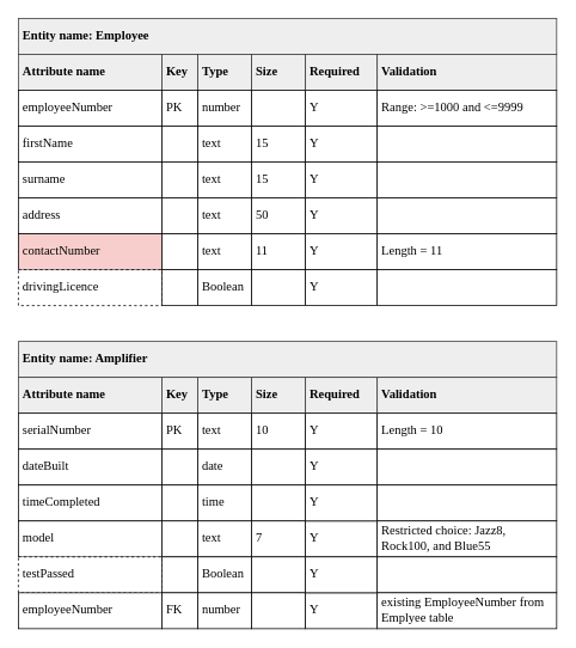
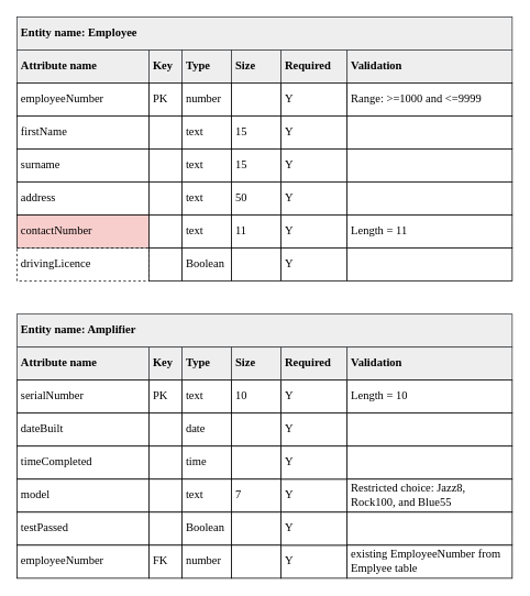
  <mxCell id="0" />
  <mxCell id="1" parent="0" />
  <mxCell id="2" value="Entity&amp;nbsp;name: Employee" style="rounded=0;whiteSpace=wrap;html=1;align=left;fontFamily=Trebuchet MS;fontStyle=1;fontSize=14;fillColor=#eeeeee;strokeColor=#36393d;spacing=5;" parent="1" vertex="1"><mxGeometry x="20" y="20" width="600" height="40" as="geometry" /></mxCell>
  <mxCell id="3" value="Attribute name" style="rounded=0;whiteSpace=wrap;html=1;align=left;fontStyle=1;fontFamily=Trebuchet MS;fontSize=14;fillColor=#eeeeee;strokeColor=#36393d;spacing=5;" parent="1" vertex="1"><mxGeometry x="20" y="60" width="160" height="40" as="geometry" /></mxCell>
  <mxCell id="4" value="employeeNumber" style="rounded=0;whiteSpace=wrap;html=1;align=left;fontFamily=Trebuchet MS;fontSize=14;spacing=5;" parent="1" vertex="1"><mxGeometry x="20" y="100" width="160" height="40" as="geometry" /></mxCell>
  <mxCell id="5" value="firstName" style="rounded=0;whiteSpace=wrap;html=1;align=left;fontFamily=Trebuchet MS;fontSize=14;spacing=5;" parent="1" vertex="1"><mxGeometry x="20" y="140" width="160" height="40" as="geometry" /></mxCell>
  <mxCell id="6" value="address" style="rounded=0;whiteSpace=wrap;html=1;align=left;fontFamily=Trebuchet MS;fontSize=14;spacing=5;" parent="1" vertex="1"><mxGeometry x="20" y="220" width="160" height="40" as="geometry" /></mxCell>
  <mxCell id="7" value="contactNumber" style="rounded=0;whiteSpace=wrap;html=1;align=left;fontFamily=Trebuchet MS;fontSize=14;spacing=5;fillColor=#f8cecc;" parent="1" vertex="1"><mxGeometry x="20" y="260" width="160" height="40" as="geometry" /></mxCell>
  <mxCell id="8" value="Key&lt;br style=&quot;font-size: 14px;&quot;&gt;" style="rounded=0;whiteSpace=wrap;html=1;align=left;fontStyle=1;fontFamily=Trebuchet MS;fontSize=14;fillColor=#eeeeee;strokeColor=#36393d;spacing=5;" parent="1" vertex="1"><mxGeometry x="180" y="60" width="40" height="40" as="geometry" /></mxCell>
  <mxCell id="9" value="PK" style="rounded=0;whiteSpace=wrap;html=1;align=left;fontStyle=0;fontFamily=Trebuchet MS;fontSize=14;spacing=5;" parent="1" vertex="1"><mxGeometry x="180" y="100" width="40" height="40" as="geometry" /></mxCell>
  <mxCell id="10" value="" style="rounded=0;whiteSpace=wrap;html=1;align=left;fontStyle=0;fontFamily=Trebuchet MS;fontSize=14;spacing=5;" parent="1" vertex="1"><mxGeometry x="180" y="140" width="40" height="40" as="geometry" /></mxCell>
  <mxCell id="11" value="" style="rounded=0;whiteSpace=wrap;html=1;align=left;fontStyle=0;fontFamily=Trebuchet MS;fontSize=14;spacing=5;" parent="1" vertex="1"><mxGeometry x="180" y="220" width="40" height="40" as="geometry" /></mxCell>
  <mxCell id="12" value="" style="rounded=0;whiteSpace=wrap;html=1;align=left;fontStyle=0;fontFamily=Trebuchet MS;fontSize=14;spacing=5;" parent="1" vertex="1"><mxGeometry x="180" y="260" width="40" height="40" as="geometry" /></mxCell>
  <mxCell id="13" value="Type" style="rounded=0;whiteSpace=wrap;html=1;align=left;fontStyle=1;fontFamily=Trebuchet MS;fontSize=14;fillColor=#eeeeee;strokeColor=#36393d;spacing=5;" parent="1" vertex="1"><mxGeometry x="220" y="60" width="60" height="40" as="geometry" /></mxCell>
  <mxCell id="14" value="number" style="rounded=0;whiteSpace=wrap;html=1;align=left;fontStyle=0;fontFamily=Trebuchet MS;fontSize=14;spacing=5;" parent="1" vertex="1"><mxGeometry x="220" y="100" width="60" height="40" as="geometry" /></mxCell>
  <mxCell id="15" value="text" style="rounded=0;whiteSpace=wrap;html=1;align=left;fontStyle=0;fontFamily=Trebuchet MS;fontSize=14;spacing=5;" parent="1" vertex="1"><mxGeometry x="220" y="140" width="60" height="40" as="geometry" /></mxCell>
  <mxCell id="16" value="text" style="rounded=0;whiteSpace=wrap;html=1;align=left;fontStyle=0;fontFamily=Trebuchet MS;fontSize=14;spacing=5;" parent="1" vertex="1"><mxGeometry x="220" y="220" width="60" height="40" as="geometry" /></mxCell>
  <mxCell id="17" value="text" style="rounded=0;whiteSpace=wrap;html=1;align=left;fontStyle=0;fontFamily=Trebuchet MS;fontSize=14;spacing=5;" parent="1" vertex="1"><mxGeometry x="220" y="260" width="60" height="40" as="geometry" /></mxCell>
  <mxCell id="18" value="Size" style="rounded=0;whiteSpace=wrap;html=1;align=left;fontStyle=1;fontFamily=Trebuchet MS;fontSize=14;fillColor=#eeeeee;strokeColor=#36393d;spacing=5;" parent="1" vertex="1"><mxGeometry x="280" y="60" width="60" height="40" as="geometry" /></mxCell>
  <mxCell id="19" value="" style="rounded=0;whiteSpace=wrap;html=1;align=left;fontStyle=0;fontFamily=Trebuchet MS;fontSize=14;spacing=5;" parent="1" vertex="1"><mxGeometry x="280" y="100" width="60" height="40" as="geometry" /></mxCell>
  <mxCell id="20" value="15" style="rounded=0;whiteSpace=wrap;html=1;align=left;fontStyle=0;fontFamily=Trebuchet MS;fontSize=14;spacing=5;" parent="1" vertex="1"><mxGeometry x="280" y="140" width="60" height="40" as="geometry" /></mxCell>
  <mxCell id="21" value="50" style="rounded=0;whiteSpace=wrap;html=1;align=left;fontStyle=0;fontFamily=Trebuchet MS;fontSize=14;spacing=5;" parent="1" vertex="1"><mxGeometry x="280" y="220" width="60" height="40" as="geometry" /></mxCell>
  <mxCell id="22" value="11" style="rounded=0;whiteSpace=wrap;html=1;align=left;fontStyle=0;fontFamily=Trebuchet MS;fontSize=14;spacing=5;" parent="1" vertex="1"><mxGeometry x="280" y="260" width="60" height="40" as="geometry" /></mxCell>
  <mxCell id="23" value="Required" style="rounded=0;whiteSpace=wrap;html=1;align=left;fontStyle=1;fontFamily=Trebuchet MS;fontSize=14;fillColor=#eeeeee;strokeColor=#36393d;spacing=5;" parent="1" vertex="1"><mxGeometry x="340" y="60" width="80" height="40" as="geometry" /></mxCell>
  <mxCell id="24" value="Y" style="rounded=0;whiteSpace=wrap;html=1;align=left;fontStyle=0;fontFamily=Trebuchet MS;fontSize=14;spacing=5;" parent="1" vertex="1"><mxGeometry x="340" y="260" width="80" height="40" as="geometry" /></mxCell>
  <mxCell id="25" value="Y" style="rounded=0;whiteSpace=wrap;html=1;align=left;fontStyle=0;fontFamily=Trebuchet MS;fontSize=14;spacing=5;" parent="1" vertex="1"><mxGeometry x="340" y="100" width="80" height="40" as="geometry" /></mxCell>
  <mxCell id="26" value="Y" style="rounded=0;whiteSpace=wrap;html=1;align=left;fontStyle=0;fontFamily=Trebuchet MS;fontSize=14;spacing=5;" parent="1" vertex="1"><mxGeometry x="340" y="140" width="80" height="40" as="geometry" /></mxCell>
  <mxCell id="27" value="Y" style="rounded=0;whiteSpace=wrap;html=1;align=left;fontStyle=0;fontFamily=Trebuchet MS;fontSize=14;spacing=5;" parent="1" vertex="1"><mxGeometry x="340" y="220" width="80" height="40" as="geometry" /></mxCell>
  <mxCell id="28" value="Validation" style="rounded=0;whiteSpace=wrap;html=1;align=left;fontStyle=1;fontFamily=Trebuchet MS;fontSize=14;fillColor=#eeeeee;strokeColor=#36393d;spacing=5;" parent="1" vertex="1"><mxGeometry x="420" y="60" width="200" height="40" as="geometry" /></mxCell>
  <mxCell id="29" value="&lt;span&gt;Range: &amp;gt;=1000 and &amp;lt;=9999&lt;/span&gt;" style="rounded=0;whiteSpace=wrap;html=1;align=left;fontStyle=0;fontFamily=Trebuchet MS;fontSize=14;spacing=5;" parent="1" vertex="1"><mxGeometry x="420" y="100" width="200" height="40" as="geometry" /></mxCell>
  <mxCell id="30" value="" style="rounded=0;whiteSpace=wrap;html=1;align=left;fontStyle=0;fontFamily=Trebuchet MS;fontSize=14;spacing=5;" parent="1" vertex="1"><mxGeometry x="420" y="140" width="200" height="40" as="geometry" /></mxCell>
  <mxCell id="31" value="" style="rounded=0;whiteSpace=wrap;html=1;align=left;fontStyle=0;fontFamily=Trebuchet MS;fontSize=14;spacing=5;" parent="1" vertex="1"><mxGeometry x="420" y="220" width="200" height="40" as="geometry" /></mxCell>
  <mxCell id="32" value="&lt;span&gt;Length = 11&lt;/span&gt;" style="rounded=0;whiteSpace=wrap;html=1;align=left;fontStyle=0;fontFamily=Trebuchet MS;fontSize=14;spacing=5;" parent="1" vertex="1"><mxGeometry x="420" y="260" width="200" height="40" as="geometry" /></mxCell>
  <mxCell id="33" value="Entity&amp;nbsp;name: Amplifier" style="rounded=0;whiteSpace=wrap;html=1;align=left;fontFamily=Trebuchet MS;fontStyle=1;fontSize=14;fillColor=#eeeeee;strokeColor=#36393d;spacing=5;" parent="1" vertex="1"><mxGeometry x="20" y="380" width="600" height="40" as="geometry" /></mxCell>
  <mxCell id="34" value="Attribute name" style="rounded=0;whiteSpace=wrap;html=1;align=left;fontStyle=1;fontFamily=Trebuchet MS;fontSize=14;fillColor=#eeeeee;strokeColor=#36393d;spacing=5;" parent="1" vertex="1"><mxGeometry x="20" y="420" width="160" height="40" as="geometry" /></mxCell>
  <mxCell id="35" value="serialNumber" style="rounded=0;whiteSpace=wrap;html=1;align=left;fontFamily=Trebuchet MS;fontSize=14;spacing=5;" parent="1" vertex="1"><mxGeometry x="20" y="460" width="160" height="40" as="geometry" /></mxCell>
  <mxCell id="36" value="dateBuilt" style="rounded=0;whiteSpace=wrap;html=1;align=left;fontFamily=Trebuchet MS;fontSize=14;spacing=5;" parent="1" vertex="1"><mxGeometry x="20" y="500" width="160" height="40" as="geometry" /></mxCell>
  <mxCell id="37" value="timeCompleted" style="rounded=0;whiteSpace=wrap;html=1;align=left;fontFamily=Trebuchet MS;fontSize=14;spacing=5;" parent="1" vertex="1"><mxGeometry x="20" y="540" width="160" height="40" as="geometry" /></mxCell>
  <mxCell id="38" value="model" style="rounded=0;whiteSpace=wrap;html=1;align=left;fontFamily=Trebuchet MS;fontSize=14;spacing=5;" parent="1" vertex="1"><mxGeometry x="20" y="580" width="160" height="40" as="geometry" /></mxCell>
  <mxCell id="39" value="Key&lt;br style=&quot;font-size: 14px;&quot;&gt;" style="rounded=0;whiteSpace=wrap;html=1;align=left;fontStyle=1;fontFamily=Trebuchet MS;fontSize=14;fillColor=#eeeeee;strokeColor=#36393d;spacing=5;" parent="1" vertex="1"><mxGeometry x="180" y="420" width="40" height="40" as="geometry" /></mxCell>
  <mxCell id="40" value="PK" style="rounded=0;whiteSpace=wrap;html=1;align=left;fontStyle=0;fontFamily=Trebuchet MS;fontSize=14;spacing=5;" parent="1" vertex="1"><mxGeometry x="180" y="460" width="40" height="40" as="geometry" /></mxCell>
  <mxCell id="41" value="" style="rounded=0;whiteSpace=wrap;html=1;align=left;fontStyle=0;fontFamily=Trebuchet MS;fontSize=14;spacing=5;" parent="1" vertex="1"><mxGeometry x="180" y="500" width="40" height="40" as="geometry" /></mxCell>
  <mxCell id="42" value="" style="rounded=0;whiteSpace=wrap;html=1;align=left;fontStyle=0;fontFamily=Trebuchet MS;fontSize=14;spacing=5;" parent="1" vertex="1"><mxGeometry x="180" y="540" width="40" height="40" as="geometry" /></mxCell>
  <mxCell id="43" value="" style="rounded=0;whiteSpace=wrap;html=1;align=left;fontStyle=0;fontFamily=Trebuchet MS;fontSize=14;spacing=5;" parent="1" vertex="1"><mxGeometry x="180" y="580" width="40" height="40" as="geometry" /></mxCell>
  <mxCell id="44" value="Type" style="rounded=0;whiteSpace=wrap;html=1;align=left;fontStyle=1;fontFamily=Trebuchet MS;fontSize=14;fillColor=#eeeeee;strokeColor=#36393d;spacing=5;" parent="1" vertex="1"><mxGeometry x="220" y="420" width="60" height="40" as="geometry" /></mxCell>
  <mxCell id="45" value="text" style="rounded=0;whiteSpace=wrap;html=1;align=left;fontStyle=0;fontFamily=Trebuchet MS;fontSize=14;spacing=5;" parent="1" vertex="1"><mxGeometry x="220" y="460" width="60" height="40" as="geometry" /></mxCell>
  <mxCell id="46" value="date" style="rounded=0;whiteSpace=wrap;html=1;align=left;fontStyle=0;fontFamily=Trebuchet MS;fontSize=14;spacing=5;" parent="1" vertex="1"><mxGeometry x="220" y="500" width="60" height="40" as="geometry" /></mxCell>
  <mxCell id="47" value="time" style="rounded=0;whiteSpace=wrap;html=1;align=left;fontStyle=0;fontFamily=Trebuchet MS;fontSize=14;spacing=5;" parent="1" vertex="1"><mxGeometry x="220" y="540" width="60" height="40" as="geometry" /></mxCell>
  <mxCell id="48" value="text" style="rounded=0;whiteSpace=wrap;html=1;align=left;fontStyle=0;fontFamily=Trebuchet MS;fontSize=14;spacing=5;" parent="1" vertex="1"><mxGeometry x="220" y="580" width="60" height="40" as="geometry" /></mxCell>
  <mxCell id="49" value="Size" style="rounded=0;whiteSpace=wrap;html=1;align=left;fontStyle=1;fontFamily=Trebuchet MS;fontSize=14;fillColor=#eeeeee;strokeColor=#36393d;spacing=5;" parent="1" vertex="1"><mxGeometry x="280" y="420" width="60" height="40" as="geometry" /></mxCell>
  <mxCell id="50" value="10" style="rounded=0;whiteSpace=wrap;html=1;align=left;fontStyle=0;fontFamily=Trebuchet MS;fontSize=14;spacing=5;" parent="1" vertex="1"><mxGeometry x="280" y="460" width="60" height="40" as="geometry" /></mxCell>
  <mxCell id="51" value="" style="rounded=0;whiteSpace=wrap;html=1;align=left;fontStyle=0;fontFamily=Trebuchet MS;fontSize=14;spacing=5;" parent="1" vertex="1"><mxGeometry x="280" y="500" width="60" height="40" as="geometry" /></mxCell>
  <mxCell id="52" value="" style="rounded=0;whiteSpace=wrap;html=1;align=left;fontStyle=0;fontFamily=Trebuchet MS;fontSize=14;spacing=5;" parent="1" vertex="1"><mxGeometry x="280" y="540" width="60" height="40" as="geometry" /></mxCell>
  <mxCell id="53" value="7" style="rounded=0;whiteSpace=wrap;html=1;align=left;fontStyle=0;fontFamily=Trebuchet MS;fontSize=14;spacing=5;" parent="1" vertex="1"><mxGeometry x="280" y="580" width="60" height="40" as="geometry" /></mxCell>
  <mxCell id="54" value="Required" style="rounded=0;whiteSpace=wrap;html=1;align=left;fontStyle=1;fontFamily=Trebuchet MS;fontSize=14;fillColor=#eeeeee;strokeColor=#36393d;spacing=5;" parent="1" vertex="1"><mxGeometry x="340" y="420" width="80" height="40" as="geometry" /></mxCell>
  <mxCell id="55" value="Y" style="rounded=0;whiteSpace=wrap;html=1;align=left;fontStyle=0;fontFamily=Trebuchet MS;fontSize=14;spacing=5;" parent="1" vertex="1"><mxGeometry x="340" y="580" width="80" height="40" as="geometry" /></mxCell>
  <mxCell id="56" value="Y" style="rounded=0;whiteSpace=wrap;html=1;align=left;fontStyle=0;fontFamily=Trebuchet MS;fontSize=14;spacing=5;" parent="1" vertex="1"><mxGeometry x="340" y="460" width="80" height="40" as="geometry" /></mxCell>
  <mxCell id="57" value="Y" style="rounded=0;whiteSpace=wrap;html=1;align=left;fontStyle=0;fontFamily=Trebuchet MS;fontSize=14;spacing=5;" parent="1" vertex="1"><mxGeometry x="340" y="500" width="80" height="40" as="geometry" /></mxCell>
  <mxCell id="58" value="Y" style="rounded=0;whiteSpace=wrap;html=1;align=left;fontStyle=0;fontFamily=Trebuchet MS;fontSize=14;spacing=5;" parent="1" vertex="1"><mxGeometry x="340" y="540" width="80" height="40" as="geometry" /></mxCell>
  <mxCell id="59" value="Validation" style="rounded=0;whiteSpace=wrap;html=1;align=left;fontStyle=1;fontFamily=Trebuchet MS;fontSize=14;fillColor=#eeeeee;strokeColor=#36393d;spacing=5;" parent="1" vertex="1"><mxGeometry x="420" y="420" width="200" height="40" as="geometry" /></mxCell>
  <mxCell id="60" value="&lt;span&gt;Length = 10&lt;br&gt;&lt;/span&gt;" style="rounded=0;whiteSpace=wrap;html=1;align=left;fontStyle=0;fontFamily=Trebuchet MS;fontSize=14;spacing=5;" parent="1" vertex="1"><mxGeometry x="420" y="460" width="200" height="40" as="geometry" /></mxCell>
  <mxCell id="61" value="" style="rounded=0;whiteSpace=wrap;html=1;align=left;fontStyle=0;fontFamily=Trebuchet MS;fontSize=14;spacing=5;" parent="1" vertex="1"><mxGeometry x="420" y="500" width="200" height="40" as="geometry" /></mxCell>
  <mxCell id="62" value="" style="rounded=0;whiteSpace=wrap;html=1;align=left;fontStyle=0;fontFamily=Trebuchet MS;fontSize=14;spacing=5;" parent="1" vertex="1"><mxGeometry x="420" y="540" width="200" height="40" as="geometry" /></mxCell>
  <mxCell id="63" value="&lt;span&gt;Restricted choice: Jazz8, Rock100, and Blue55&lt;/span&gt;" style="rounded=0;whiteSpace=wrap;html=1;align=left;fontStyle=0;fontFamily=Trebuchet MS;fontSize=14;spacing=5;" parent="1" vertex="1"><mxGeometry x="420" y="580" width="200" height="40" as="geometry" /></mxCell>
  <mxCell id="64" value="surname" style="rounded=0;whiteSpace=wrap;html=1;align=left;fontFamily=Trebuchet MS;fontSize=14;spacing=5;" parent="1" vertex="1"><mxGeometry x="20" y="180" width="160" height="40" as="geometry" /></mxCell>
  <mxCell id="65" value="" style="rounded=0;whiteSpace=wrap;html=1;align=left;fontStyle=0;fontFamily=Trebuchet MS;fontSize=14;spacing=5;" parent="1" vertex="1"><mxGeometry x="180" y="180" width="40" height="40" as="geometry" /></mxCell>
  <mxCell id="66" value="text" style="rounded=0;whiteSpace=wrap;html=1;align=left;fontStyle=0;fontFamily=Trebuchet MS;fontSize=14;spacing=5;" parent="1" vertex="1"><mxGeometry x="220" y="180" width="60" height="40" as="geometry" /></mxCell>
  <mxCell id="67" value="15" style="rounded=0;whiteSpace=wrap;html=1;align=left;fontStyle=0;fontFamily=Trebuchet MS;fontSize=14;spacing=5;" parent="1" vertex="1"><mxGeometry x="280" y="180" width="60" height="40" as="geometry" /></mxCell>
  <mxCell id="68" value="Y" style="rounded=0;whiteSpace=wrap;html=1;align=left;fontStyle=0;fontFamily=Trebuchet MS;fontSize=14;spacing=5;" parent="1" vertex="1"><mxGeometry x="340" y="180" width="80" height="40" as="geometry" /></mxCell>
  <mxCell id="69" value="" style="rounded=0;whiteSpace=wrap;html=1;align=left;fontStyle=0;fontFamily=Trebuchet MS;fontSize=14;spacing=5;" parent="1" vertex="1"><mxGeometry x="420" y="180" width="200" height="40" as="geometry" /></mxCell>
- <mxCell id="70" value="testPassed" style="rounded=0;whiteSpace=wrap;html=1;align=left;fontFamily=Trebuchet MS;fontSize=14;spacing=5;dashed=1;" parent="1" vertex="1"><mxGeometry x="20" y="620" width="160" height="40" as="geometry" /></mxCell>
+ <mxCell id="70" value="testPassed" style="rounded=0;whiteSpace=wrap;html=1;align=left;fontFamily=Trebuchet MS;fontSize=14;spacing=5;" parent="1" vertex="1"><mxGeometry x="20" y="620" width="160" height="40" as="geometry" /></mxCell>
  <mxCell id="71" value="employeeNumber" style="rounded=0;whiteSpace=wrap;html=1;align=left;fontFamily=Trebuchet MS;fontSize=14;spacing=5;" parent="1" vertex="1"><mxGeometry x="20" y="660" width="160" height="40" as="geometry" /></mxCell>
  <mxCell id="72" value="" style="rounded=0;whiteSpace=wrap;html=1;align=left;fontStyle=0;fontFamily=Trebuchet MS;fontSize=14;spacing=5;" parent="1" vertex="1"><mxGeometry x="180" y="620" width="40" height="40" as="geometry" /></mxCell>
  <mxCell id="73" value="FK" style="rounded=0;whiteSpace=wrap;html=1;align=left;fontStyle=0;fontFamily=Trebuchet MS;fontSize=14;spacing=5;" parent="1" vertex="1"><mxGeometry x="180" y="660" width="40" height="40" as="geometry" /></mxCell>
  <mxCell id="74" value="Boolean" style="rounded=0;whiteSpace=wrap;html=1;align=left;fontStyle=0;fontFamily=Trebuchet MS;fontSize=14;spacing=5;" parent="1" vertex="1"><mxGeometry x="220" y="620" width="60" height="40" as="geometry" /></mxCell>
  <mxCell id="75" value="number" style="rounded=0;whiteSpace=wrap;html=1;align=left;fontStyle=0;fontFamily=Trebuchet MS;fontSize=14;spacing=5;" parent="1" vertex="1"><mxGeometry x="220" y="660" width="60" height="40" as="geometry" /></mxCell>
  <mxCell id="76" value="" style="rounded=0;whiteSpace=wrap;html=1;align=left;fontStyle=0;fontFamily=Trebuchet MS;fontSize=14;spacing=5;" parent="1" vertex="1"><mxGeometry x="280" y="620" width="60" height="40" as="geometry" /></mxCell>
  <mxCell id="77" value="" style="rounded=0;whiteSpace=wrap;html=1;align=left;fontStyle=0;fontFamily=Trebuchet MS;fontSize=14;spacing=5;" parent="1" vertex="1"><mxGeometry x="280" y="660" width="60" height="40" as="geometry" /></mxCell>
  <mxCell id="78" value="Y" style="rounded=0;whiteSpace=wrap;html=1;align=left;fontStyle=0;fontFamily=Trebuchet MS;fontSize=14;spacing=5;" parent="1" vertex="1"><mxGeometry x="340" y="660" width="80" height="40" as="geometry" /></mxCell>
  <mxCell id="79" value="Y" style="rounded=0;whiteSpace=wrap;html=1;align=left;fontStyle=0;fontFamily=Trebuchet MS;fontSize=14;spacing=5;" parent="1" vertex="1"><mxGeometry x="340" y="620" width="80" height="40" as="geometry" /></mxCell>
  <mxCell id="80" value="" style="rounded=0;whiteSpace=wrap;html=1;align=left;fontStyle=0;fontFamily=Trebuchet MS;fontSize=14;spacing=5;" parent="1" vertex="1"><mxGeometry x="420" y="620" width="200" height="40" as="geometry" /></mxCell>
  <mxCell id="81" value="existing EmployeeNumber from Emplyee table" style="rounded=0;whiteSpace=wrap;html=1;align=left;fontStyle=0;fontFamily=Trebuchet MS;fontSize=14;spacing=5;" parent="1" vertex="1"><mxGeometry x="420" y="660" width="200" height="40" as="geometry" /></mxCell>
  <mxCell id="82" value="drivingLicence" style="rounded=0;whiteSpace=wrap;html=1;align=left;fontFamily=Trebuchet MS;fontSize=14;spacing=5;dashed=1;" parent="1" vertex="1"><mxGeometry x="20" y="300" width="160" height="40" as="geometry" /></mxCell>
  <mxCell id="83" value="" style="rounded=0;whiteSpace=wrap;html=1;align=left;fontStyle=0;fontFamily=Trebuchet MS;fontSize=14;spacing=5;" parent="1" vertex="1"><mxGeometry x="180" y="300" width="40" height="40" as="geometry" /></mxCell>
  <mxCell id="84" value="Boolean" style="rounded=0;whiteSpace=wrap;html=1;align=left;fontStyle=0;fontFamily=Trebuchet MS;fontSize=14;spacing=5;" parent="1" vertex="1"><mxGeometry x="220" y="300" width="60" height="40" as="geometry" /></mxCell>
  <mxCell id="85" value="" style="rounded=0;whiteSpace=wrap;html=1;align=left;fontStyle=0;fontFamily=Trebuchet MS;fontSize=14;spacing=5;" parent="1" vertex="1"><mxGeometry x="280" y="300" width="60" height="40" as="geometry" /></mxCell>
  <mxCell id="86" value="Y" style="rounded=0;whiteSpace=wrap;html=1;align=left;fontStyle=0;fontFamily=Trebuchet MS;fontSize=14;spacing=5;" parent="1" vertex="1"><mxGeometry x="340" y="300" width="80" height="40" as="geometry" /></mxCell>
  <mxCell id="87" value="" style="rounded=0;whiteSpace=wrap;html=1;align=left;fontStyle=0;fontFamily=Trebuchet MS;fontSize=14;spacing=5;" parent="1" vertex="1"><mxGeometry x="420" y="300" width="200" height="40" as="geometry" /></mxCell>
